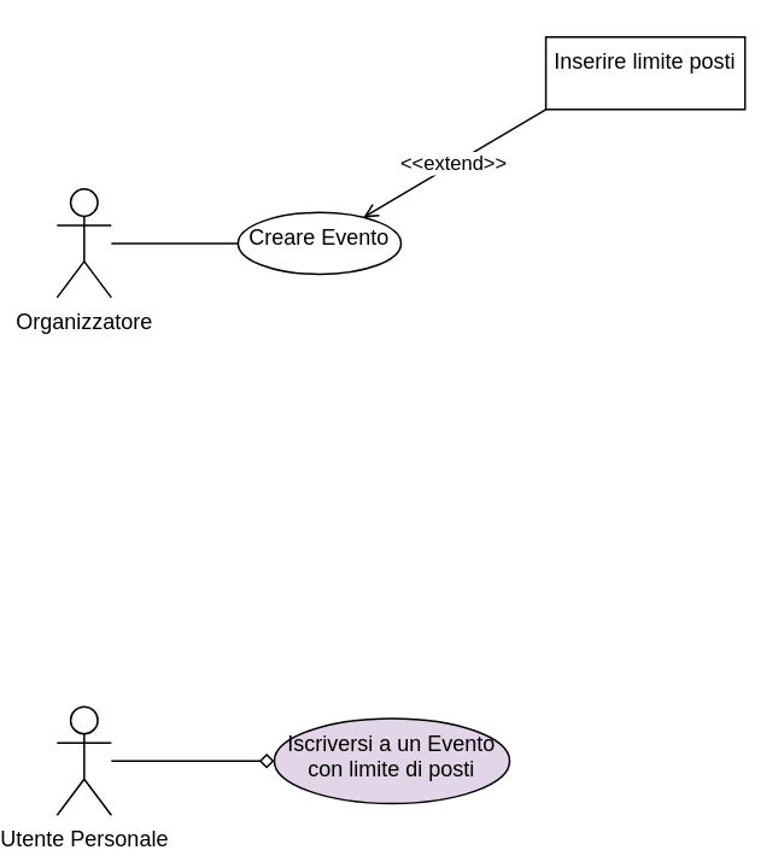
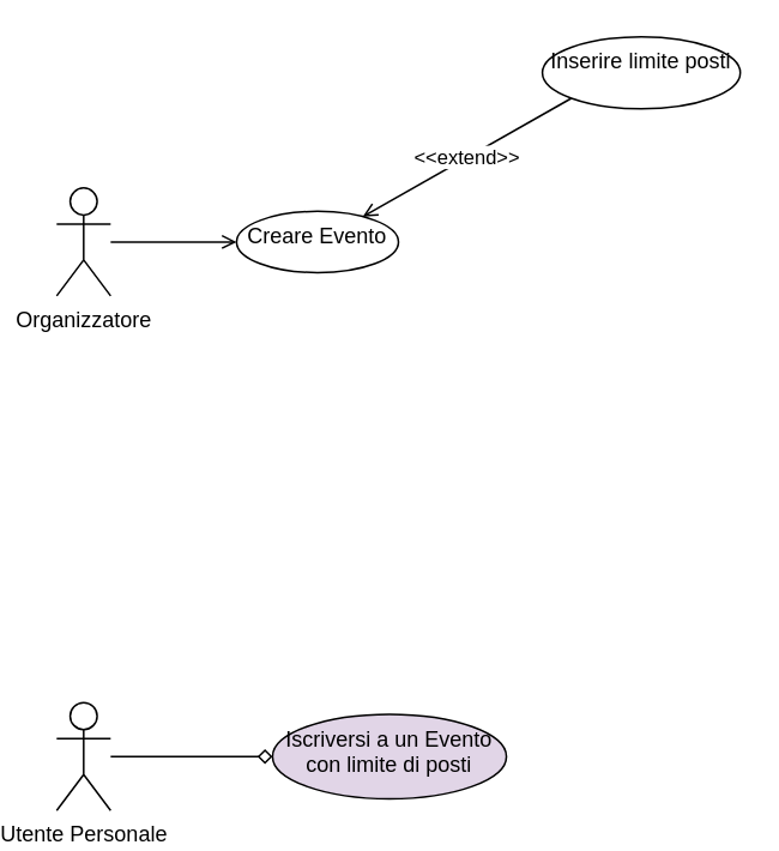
  <mxCell id="0" />
  <mxCell id="1" parent="0" />
- <mxCell id="2" value="" style="rounded=0;orthogonalLoop=1;jettySize=auto;html=1;endArrow=none;endFill=0;" edge="1" parent="1" source="3" target="5"><mxGeometry relative="1" as="geometry" /></mxCell>
+ <mxCell id="2" value="" style="rounded=0;orthogonalLoop=1;jettySize=auto;html=1;endArrow=open;endFill=0;" edge="1" parent="1" source="3" target="5"><mxGeometry relative="1" as="geometry" /></mxCell>
  <mxCell id="3" value="Organizzatore" style="shape=umlActor;verticalLabelPosition=bottom;verticalAlign=top;html=1;outlineConnect=0;" vertex="1" parent="1"><mxGeometry x="20" y="104" width="30" height="60" as="geometry" /></mxCell>
  <mxCell id="4" value="&amp;lt;&amp;lt;extend&amp;gt;&amp;gt;" style="edgeStyle=none;rounded=0;orthogonalLoop=1;jettySize=auto;html=1;endArrow=open;endFill=0;exitX=0;exitY=1;exitDx=0;exitDy=0;" edge="1" parent="1" source="6" target="5"><mxGeometry relative="1" as="geometry" /></mxCell>
  <mxCell id="5" value="Creare Evento" style="ellipse;whiteSpace=wrap;html=1;verticalAlign=top;" vertex="1" parent="1"><mxGeometry x="120" y="117" width="90" height="34" as="geometry" /></mxCell>
- <mxCell id="6" value="Inserire limite posti" style="whiteSpace=wrap;html=1;verticalAlign=top;rounded=0;" vertex="1" parent="1"><mxGeometry x="290" y="20" width="110" height="40" as="geometry" /></mxCell>
+ <mxCell id="6" value="Inserire limite posti" style="ellipse;whiteSpace=wrap;html=1;verticalAlign=top;" vertex="1" parent="1"><mxGeometry x="290" y="20" width="110" height="40" as="geometry" /></mxCell>
  <mxCell id="7" value="" style="edgeStyle=none;rounded=0;orthogonalLoop=1;jettySize=auto;html=1;endArrow=diamond;endFill=0;" edge="1" parent="1" source="8" target="9"><mxGeometry relative="1" as="geometry" /></mxCell>
  <mxCell id="8" value="Utente Personale" style="shape=umlActor;verticalLabelPosition=bottom;verticalAlign=top;html=1;outlineConnect=0;" vertex="1" parent="1"><mxGeometry x="20" y="390" width="30" height="60" as="geometry" /></mxCell>
  <mxCell id="9" value="Iscriversi a un Evento con limite di posti" style="ellipse;whiteSpace=wrap;html=1;verticalAlign=top;fillColor=#e1d5e7;" vertex="1" parent="1"><mxGeometry x="140" y="396.5" width="130" height="47" as="geometry" /></mxCell>
